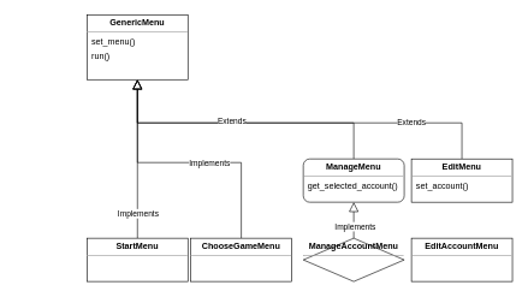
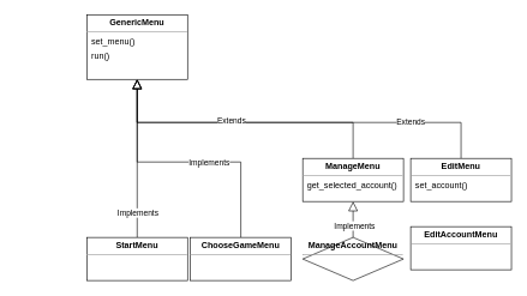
  <mxCell id="0" />
  <mxCell id="1" parent="0" />
  <mxCell id="2" style="edgeStyle=orthogonalEdgeStyle;rounded=0;orthogonalLoop=1;jettySize=auto;html=1;exitX=0.5;exitY=0;exitDx=0;exitDy=0;entryX=0.5;entryY=1;entryDx=0;entryDy=0;endArrow=block;endFill=0;strokeWidth=1;strokeColor=none;" parent="1" edge="1"><mxGeometry relative="1" as="geometry"><mxPoint x="20" y="200" as="sourcePoint" /><mxPoint x="20" y="140" as="targetPoint" /></mxGeometry></mxCell>
  <mxCell id="3" value="&lt;p style=&quot;margin:0px;margin-top:4px;text-align:center;&quot;&gt;&lt;b&gt;GenericMenu&lt;/b&gt;&lt;/p&gt;&lt;hr size=&quot;1&quot;&gt;&lt;div style=&quot;height:2px;&quot;&gt;&amp;nbsp; set_menu()&lt;/div&gt;&lt;div style=&quot;height:2px;&quot;&gt;&amp;nbsp; &lt;br&gt;&lt;/div&gt;&lt;div style=&quot;height:2px;&quot;&gt;&lt;br&gt;&lt;/div&gt;&lt;div style=&quot;height:2px;&quot;&gt;&lt;br&gt;&lt;/div&gt;&lt;div style=&quot;height:2px;&quot;&gt;&lt;br&gt;&lt;/div&gt;&lt;div style=&quot;height:2px;&quot;&gt;&lt;br&gt;&lt;/div&gt;&lt;div style=&quot;height:2px;&quot;&gt;&lt;br&gt;&lt;/div&gt;&lt;div style=&quot;height:2px;&quot;&gt;&lt;br&gt;&lt;/div&gt;&lt;div style=&quot;height:2px;&quot;&gt;&lt;br&gt;&lt;/div&gt;&lt;div style=&quot;height:2px;&quot;&gt;&lt;br&gt;&lt;/div&gt;&lt;div style=&quot;height:2px;&quot;&gt;&amp;nbsp; run()&lt;br&gt;&lt;/div&gt;" style="verticalAlign=top;align=left;overflow=fill;fontSize=12;fontFamily=Helvetica;html=1;whiteSpace=wrap;" parent="1" vertex="1"><mxGeometry x="120" y="20" width="140" height="90" as="geometry" /></mxCell>
  <mxCell id="4" style="edgeStyle=orthogonalEdgeStyle;rounded=0;orthogonalLoop=1;jettySize=auto;html=1;exitX=0.5;exitY=0;exitDx=0;exitDy=0;entryX=0.5;entryY=1;entryDx=0;entryDy=0;endArrow=block;endFill=0;endSize=11;" parent="1" source="5" target="3" edge="1"><mxGeometry relative="1" as="geometry" /></mxCell>
- <mxCell id="5" value="&lt;p style=&quot;margin:0px;margin-top:4px;text-align:center;&quot;&gt;&lt;b&gt;ManageMenu&lt;/b&gt;&lt;/p&gt;&lt;hr size=&quot;1&quot;&gt;&lt;div style=&quot;height:2px;&quot;&gt;&amp;nbsp; get_selected_account()&lt;br&gt;&lt;/div&gt;" style="verticalAlign=top;align=left;overflow=fill;fontSize=12;fontFamily=Helvetica;html=1;whiteSpace=wrap;rounded=1;" parent="1" vertex="1"><mxGeometry x="420" y="220" width="140" height="60" as="geometry" /></mxCell>
+ <mxCell id="5" value="&lt;p style=&quot;margin:0px;margin-top:4px;text-align:center;&quot;&gt;&lt;b&gt;ManageMenu&lt;/b&gt;&lt;/p&gt;&lt;hr size=&quot;1&quot;&gt;&lt;div style=&quot;height:2px;&quot;&gt;&amp;nbsp; get_selected_account()&lt;br&gt;&lt;/div&gt;" style="verticalAlign=top;align=left;overflow=fill;fontSize=12;fontFamily=Helvetica;html=1;whiteSpace=wrap;" parent="1" vertex="1"><mxGeometry x="420" y="220" width="140" height="60" as="geometry" /></mxCell>
  <mxCell id="6" style="edgeStyle=orthogonalEdgeStyle;rounded=0;orthogonalLoop=1;jettySize=auto;html=1;exitX=0.5;exitY=0;exitDx=0;exitDy=0;entryX=0.5;entryY=1;entryDx=0;entryDy=0;endArrow=block;endFill=0;endSize=11;" parent="1" source="9" target="3" edge="1"><mxGeometry relative="1" as="geometry" /></mxCell>
  <mxCell id="7" value="Extends" style="edgeLabel;html=1;align=center;verticalAlign=middle;resizable=0;points=[];" parent="6" vertex="1" connectable="0"><mxGeometry x="0.321" y="-3" relative="1" as="geometry"><mxPoint as="offset" /></mxGeometry></mxCell>
  <mxCell id="8" value="Extends" style="edgeLabel;html=1;align=center;verticalAlign=middle;resizable=0;points=[];" parent="6" vertex="1" connectable="0"><mxGeometry x="-0.568" y="-1" relative="1" as="geometry"><mxPoint as="offset" /></mxGeometry></mxCell>
  <mxCell id="9" value="&lt;p style=&quot;margin:0px;margin-top:4px;text-align:center;&quot;&gt;&lt;b&gt;EditMenu&lt;/b&gt;&lt;/p&gt;&lt;hr size=&quot;1&quot;&gt;&lt;div style=&quot;height:2px;&quot;&gt;&amp;nbsp; set_account()&lt;br&gt;&lt;/div&gt;" style="verticalAlign=top;align=left;overflow=fill;fontSize=12;fontFamily=Helvetica;html=1;whiteSpace=wrap;" parent="1" vertex="1"><mxGeometry x="570" y="220" width="140" height="60" as="geometry" /></mxCell>
  <mxCell id="10" style="edgeStyle=orthogonalEdgeStyle;rounded=0;orthogonalLoop=1;jettySize=auto;html=1;exitX=0.5;exitY=0;exitDx=0;exitDy=0;entryX=0.5;entryY=1;entryDx=0;entryDy=0;endArrow=block;endFill=0;endSize=11;" parent="1" source="12" target="3" edge="1"><mxGeometry relative="1" as="geometry" /></mxCell>
  <mxCell id="11" value="Implements" style="edgeLabel;html=1;align=center;verticalAlign=middle;resizable=0;points=[];" parent="10" vertex="1" connectable="0"><mxGeometry x="-0.348" y="1" relative="1" as="geometry"><mxPoint x="1" y="37" as="offset" /></mxGeometry></mxCell>
  <mxCell id="12" value="&lt;p style=&quot;margin:0px;margin-top:4px;text-align:center;&quot;&gt;&lt;b&gt;StartMenu&lt;/b&gt;&lt;/p&gt;&lt;hr size=&quot;1&quot;&gt;&lt;div style=&quot;height:2px;&quot;&gt;&lt;/div&gt;" style="verticalAlign=top;align=left;overflow=fill;fontSize=12;fontFamily=Helvetica;html=1;whiteSpace=wrap;" parent="1" vertex="1"><mxGeometry x="120" y="330" width="140" height="60" as="geometry" /></mxCell>
  <mxCell id="13" style="edgeStyle=orthogonalEdgeStyle;rounded=0;orthogonalLoop=1;jettySize=auto;html=1;exitX=0.5;exitY=0;exitDx=0;exitDy=0;entryX=0.5;entryY=1;entryDx=0;entryDy=0;endArrow=block;endFill=0;endSize=11;" parent="1" source="15" target="3" edge="1"><mxGeometry relative="1" as="geometry" /></mxCell>
  <mxCell id="14" value="Implements" style="edgeLabel;html=1;align=center;verticalAlign=middle;resizable=0;points=[];" parent="13" vertex="1" connectable="0"><mxGeometry x="-0.177" relative="1" as="geometry"><mxPoint as="offset" /></mxGeometry></mxCell>
  <mxCell id="15" value="&lt;p style=&quot;margin:0px;margin-top:4px;text-align:center;&quot;&gt;&lt;b&gt;ChooseGameMenu&lt;/b&gt;&lt;/p&gt;&lt;hr size=&quot;1&quot;&gt;&lt;div style=&quot;height:2px;&quot;&gt;&lt;/div&gt;" style="verticalAlign=top;align=left;overflow=fill;fontSize=12;fontFamily=Helvetica;html=1;whiteSpace=wrap;" parent="1" vertex="1"><mxGeometry x="264" y="330" width="140" height="60" as="geometry" /></mxCell>
  <mxCell id="16" style="edgeStyle=orthogonalEdgeStyle;rounded=0;orthogonalLoop=1;jettySize=auto;html=1;exitX=0.5;exitY=0;exitDx=0;exitDy=0;entryX=0.5;entryY=1;entryDx=0;entryDy=0;endArrow=block;endFill=0;endSize=11;" parent="1" source="18" target="5" edge="1"><mxGeometry relative="1" as="geometry" /></mxCell>
  <mxCell id="17" value="Implements" style="edgeLabel;html=1;align=center;verticalAlign=middle;resizable=0;points=[];" parent="16" vertex="1" connectable="0"><mxGeometry x="-0.302" y="-1" relative="1" as="geometry"><mxPoint as="offset" /></mxGeometry></mxCell>
  <mxCell id="18" value="&lt;p style=&quot;margin:0px;margin-top:4px;text-align:center;&quot;&gt;&lt;b&gt;ManageAccountMenu&lt;/b&gt;&lt;/p&gt;&lt;hr size=&quot;1&quot;&gt;&lt;div style=&quot;height:2px;&quot;&gt;&lt;/div&gt;" style="rhombus;verticalAlign=top;align=left;overflow=fill;fontSize=12;fontFamily=Helvetica;html=1;whiteSpace=wrap;" parent="1" vertex="1"><mxGeometry x="420" y="330" width="140" height="60" as="geometry" /></mxCell>
- <mxCell id="19" value="&lt;p style=&quot;margin:0px;margin-top:4px;text-align:center;&quot;&gt;&lt;b&gt;EditAccountMenu&lt;/b&gt;&lt;/p&gt;&lt;hr size=&quot;1&quot;&gt;&lt;div style=&quot;height:2px;&quot;&gt;&lt;/div&gt;" style="verticalAlign=top;align=left;overflow=fill;fontSize=12;fontFamily=Helvetica;html=1;whiteSpace=wrap;" parent="1" vertex="1"><mxGeometry x="570" y="330" width="140" height="60" as="geometry" /></mxCell>
+ <mxCell id="19" value="&lt;p style=&quot;margin:0px;margin-top:4px;text-align:center;&quot;&gt;&lt;b&gt;EditAccountMenu&lt;/b&gt;&lt;/p&gt;&lt;hr size=&quot;1&quot;&gt;&lt;div style=&quot;height:2px;&quot;&gt;&lt;/div&gt;" style="verticalAlign=top;align=left;overflow=fill;fontSize=12;fontFamily=Helvetica;html=1;whiteSpace=wrap;" parent="1" vertex="1"><mxGeometry x="570" y="315" width="140" height="60" as="geometry" /></mxCell>
